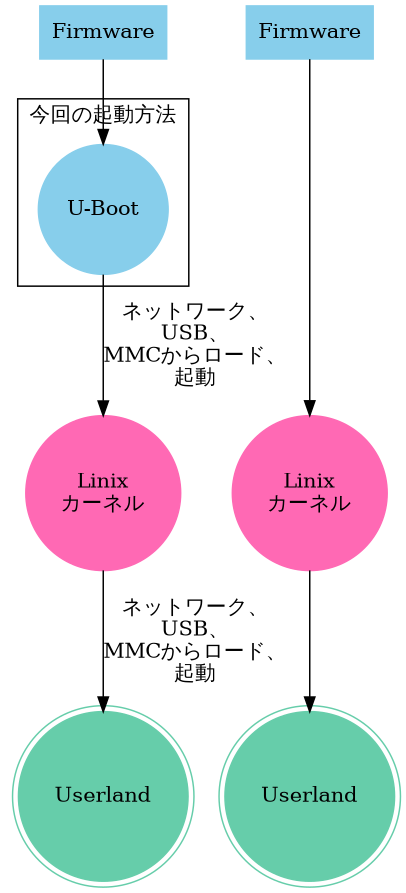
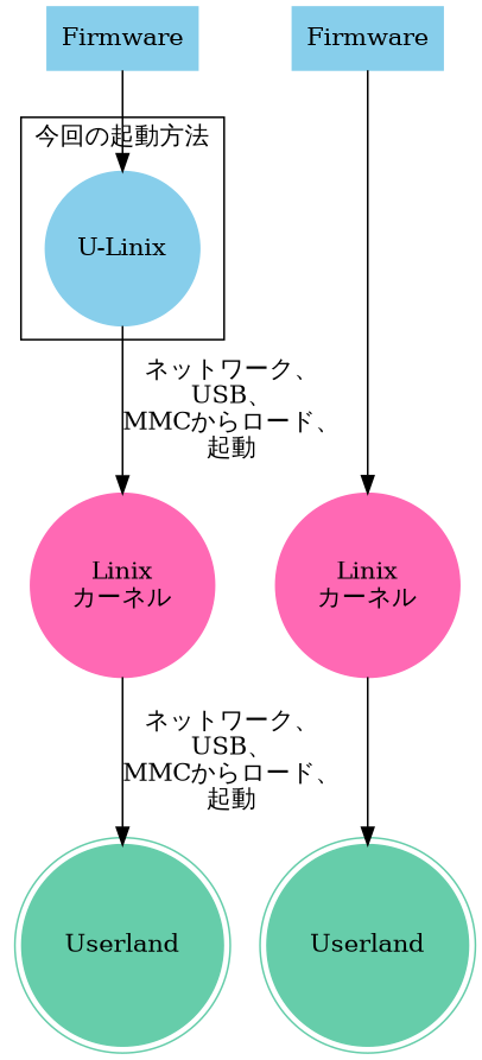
  digraph {
    rankdir=TB
    node [color="#87CEEB" shape=circle style=filled]
    n1 [label=Firmware shape=box]
    n2 [label=Firmware shape=box]
    n3 [color="#FF69B4" label="Linix\nカーネル"]
    n4 [color="#FF69B4" label="Linix\nカーネル"]
    n5 [color="#66CDAA" label=Userland shape=doublecircle]
    n6 [color="#66CDAA" label=Userland shape=doublecircle]
-   n7 [label="U-Boot"]
+   n7 [label="U-Linix"]
    subgraph sub_1 {
      rank=same
      n1
      n2
    }
    subgraph sub_2 {
      rank=same
      n3
      n4
    }
    subgraph sub_3 {
      rank=same
      n5
      n6
    }
    subgraph cluster_4 {
      label="今回の起動方法"
      n7
    }
    subgraph cluster_5 {
      label="普通のRPi起動方法"
    }
    n1 -> n7
    n2 -> n4 [lebel="microSDからロード、起動"]
    n3 -> n5 [label="ネットワーク、\nUSB、\nMMCからロード、\n起動"]
    n4 -> n6 [lebel="microSDからロード、起動"]
    n7 -> n3 [label="ネットワーク、\nUSB、\nMMCからロード、\n起動"]
  }
